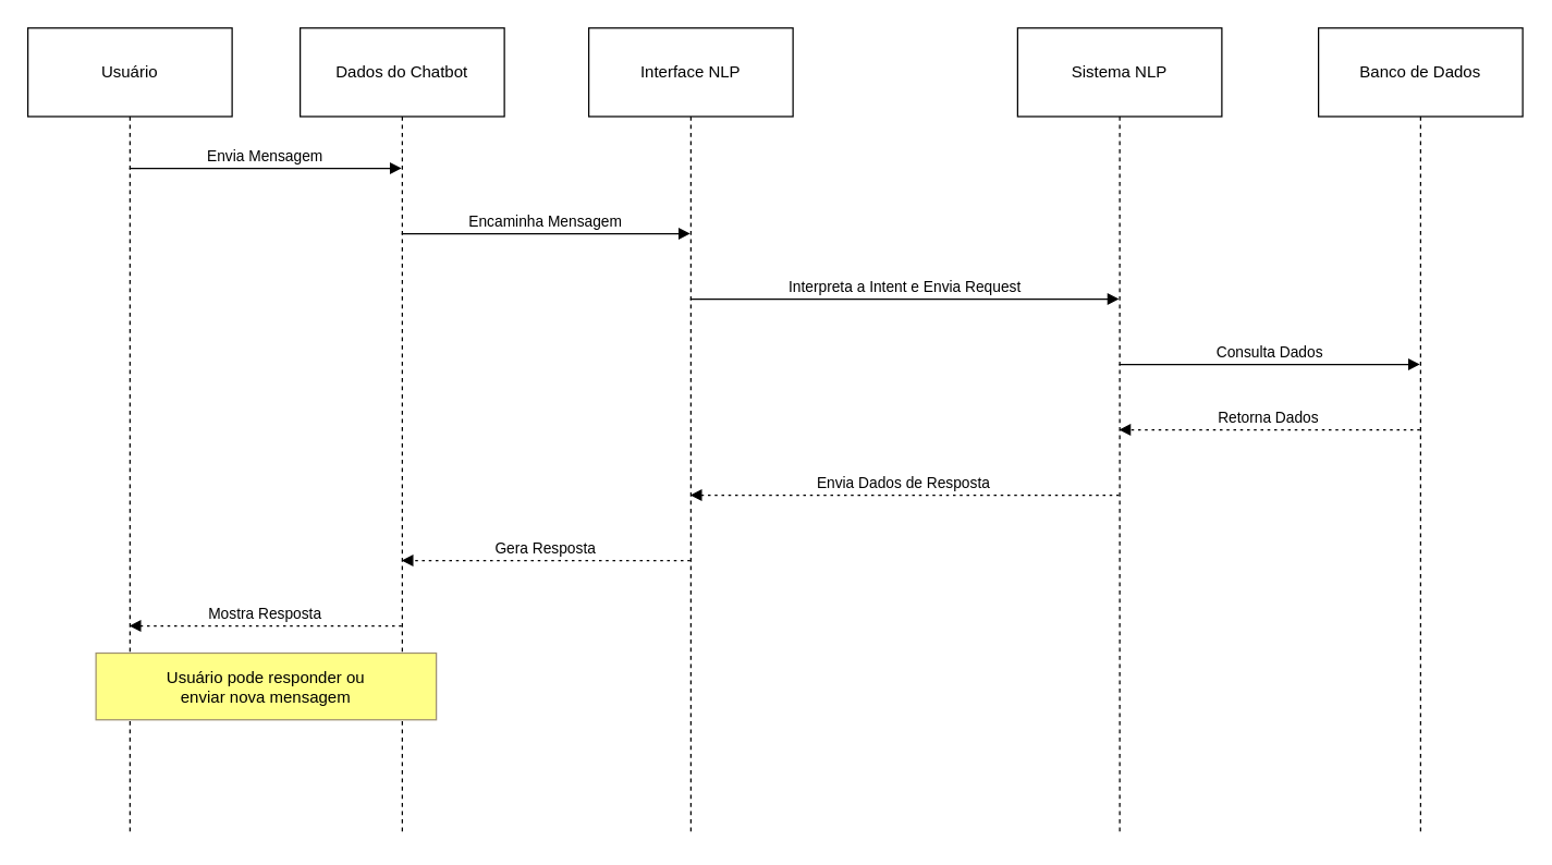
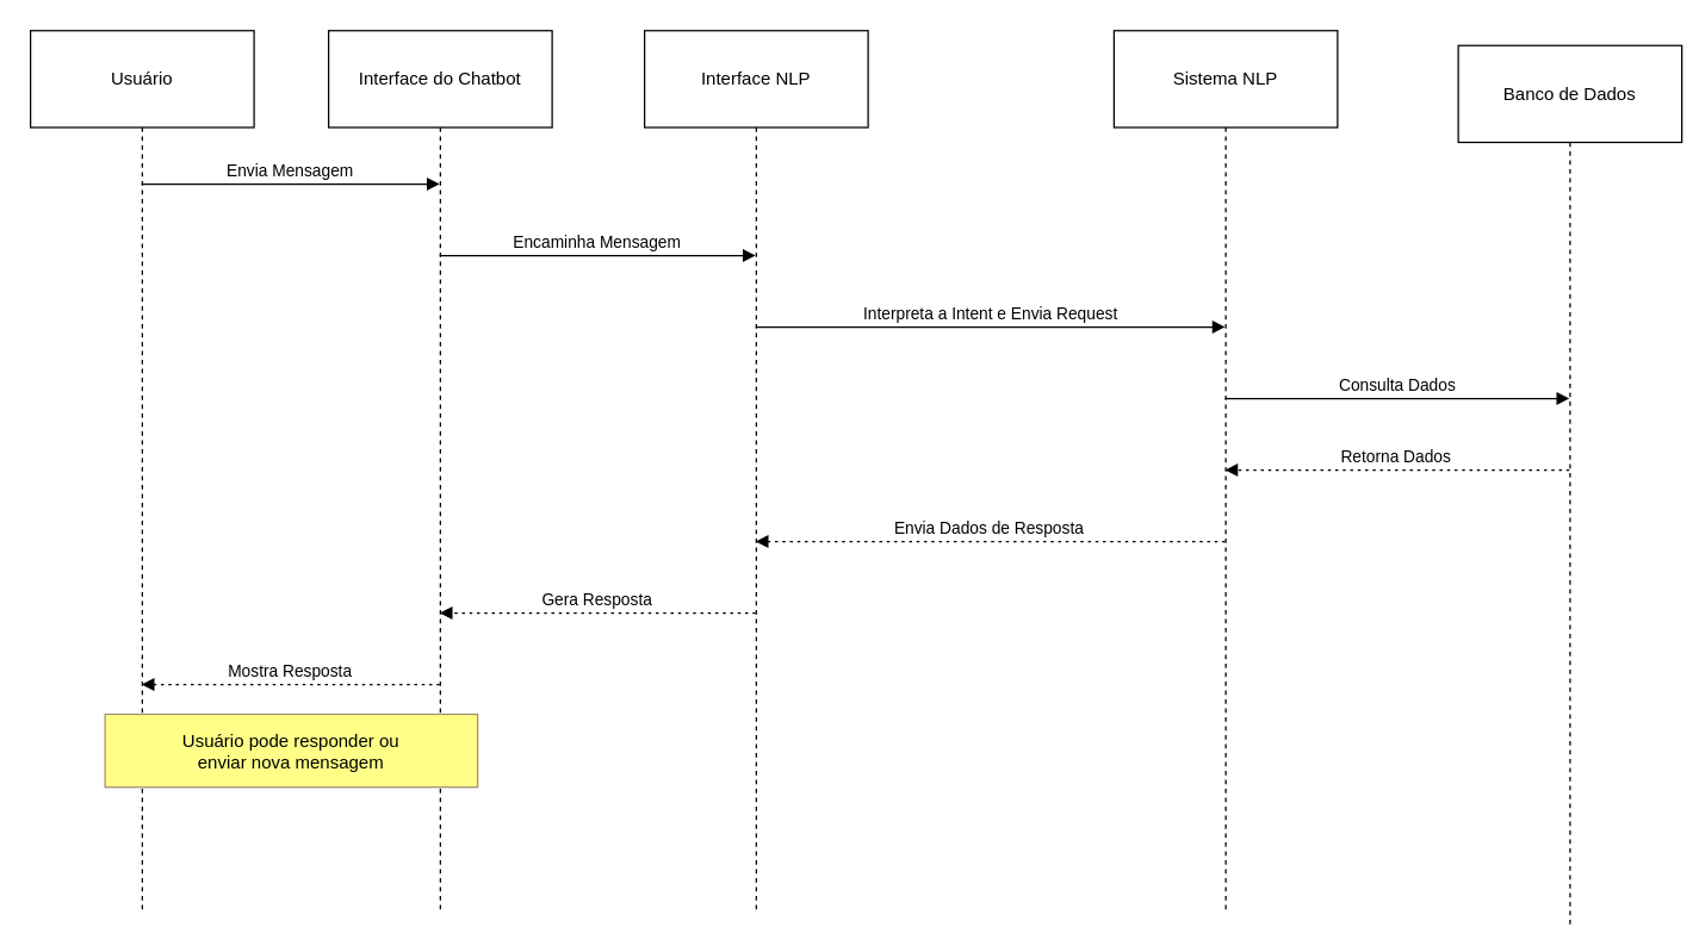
  <mxCell id="0" />
  <mxCell id="1" parent="0" />
  <mxCell id="2" value="Usuário" style="shape=umlLifeline;perimeter=lifelinePerimeter;whiteSpace=wrap;container=1;dropTarget=0;collapsible=0;recursiveResize=0;outlineConnect=0;portConstraint=eastwest;newEdgeStyle={&quot;edgeStyle&quot;:&quot;elbowEdgeStyle&quot;,&quot;elbow&quot;:&quot;vertical&quot;,&quot;curved&quot;:0,&quot;rounded&quot;:0};size=65;" vertex="1" parent="1"><mxGeometry x="20" y="20" width="150" height="593" as="geometry" /></mxCell>
- <mxCell id="3" value="Dados do Chatbot" style="shape=umlLifeline;perimeter=lifelinePerimeter;whiteSpace=wrap;container=1;dropTarget=0;collapsible=0;recursiveResize=0;outlineConnect=0;portConstraint=eastwest;newEdgeStyle={&quot;edgeStyle&quot;:&quot;elbowEdgeStyle&quot;,&quot;elbow&quot;:&quot;vertical&quot;,&quot;curved&quot;:0,&quot;rounded&quot;:0};size=65;" vertex="1" parent="1"><mxGeometry x="220" y="20" width="150" height="593" as="geometry" /></mxCell>
+ <mxCell id="3" value="Interface do Chatbot" style="shape=umlLifeline;perimeter=lifelinePerimeter;whiteSpace=wrap;container=1;dropTarget=0;collapsible=0;recursiveResize=0;outlineConnect=0;portConstraint=eastwest;newEdgeStyle={&quot;edgeStyle&quot;:&quot;elbowEdgeStyle&quot;,&quot;elbow&quot;:&quot;vertical&quot;,&quot;curved&quot;:0,&quot;rounded&quot;:0};size=65;" vertex="1" parent="1"><mxGeometry x="220" y="20" width="150" height="593" as="geometry" /></mxCell>
  <mxCell id="4" value="Interface NLP" style="shape=umlLifeline;perimeter=lifelinePerimeter;whiteSpace=wrap;container=1;dropTarget=0;collapsible=0;recursiveResize=0;outlineConnect=0;portConstraint=eastwest;newEdgeStyle={&quot;edgeStyle&quot;:&quot;elbowEdgeStyle&quot;,&quot;elbow&quot;:&quot;vertical&quot;,&quot;curved&quot;:0,&quot;rounded&quot;:0};size=65;" vertex="1" parent="1"><mxGeometry x="432" y="20" width="150" height="593" as="geometry" /></mxCell>
  <mxCell id="5" value="Sistema NLP" style="shape=umlLifeline;perimeter=lifelinePerimeter;whiteSpace=wrap;container=1;dropTarget=0;collapsible=0;recursiveResize=0;outlineConnect=0;portConstraint=eastwest;newEdgeStyle={&quot;edgeStyle&quot;:&quot;elbowEdgeStyle&quot;,&quot;elbow&quot;:&quot;vertical&quot;,&quot;curved&quot;:0,&quot;rounded&quot;:0};size=65;" vertex="1" parent="1"><mxGeometry x="747" y="20" width="150" height="593" as="geometry" /></mxCell>
- <mxCell id="6" value="Banco de Dados" style="shape=umlLifeline;perimeter=lifelinePerimeter;whiteSpace=wrap;container=1;dropTarget=0;collapsible=0;recursiveResize=0;outlineConnect=0;portConstraint=eastwest;newEdgeStyle={&quot;edgeStyle&quot;:&quot;elbowEdgeStyle&quot;,&quot;elbow&quot;:&quot;vertical&quot;,&quot;curved&quot;:0,&quot;rounded&quot;:0};size=65;" vertex="1" parent="1"><mxGeometry x="968" y="20" width="150" height="593" as="geometry" /></mxCell>
+ <mxCell id="6" value="Banco de Dados" style="shape=umlLifeline;perimeter=lifelinePerimeter;whiteSpace=wrap;container=1;dropTarget=0;collapsible=0;recursiveResize=0;outlineConnect=0;portConstraint=eastwest;newEdgeStyle={&quot;edgeStyle&quot;:&quot;elbowEdgeStyle&quot;,&quot;elbow&quot;:&quot;vertical&quot;,&quot;curved&quot;:0,&quot;rounded&quot;:0};size=65;" vertex="1" parent="1"><mxGeometry x="978" y="30" width="150" height="593" as="geometry" /></mxCell>
  <mxCell id="7" value="Envia Mensagem" style="verticalAlign=bottom;edgeStyle=elbowEdgeStyle;elbow=vertical;curved=0;rounded=0;endArrow=block;" edge="1" parent="1" source="2" target="3"><mxGeometry relative="1" as="geometry"><Array as="points"><mxPoint x="204" y="123" /></Array></mxGeometry></mxCell>
  <mxCell id="8" value="Encaminha Mensagem" style="verticalAlign=bottom;edgeStyle=elbowEdgeStyle;elbow=vertical;curved=0;rounded=0;endArrow=block;" edge="1" parent="1" source="3" target="4"><mxGeometry relative="1" as="geometry"><Array as="points"><mxPoint x="410" y="171" /></Array></mxGeometry></mxCell>
  <mxCell id="9" value="Interpreta a Intent e Envia Request" style="verticalAlign=bottom;edgeStyle=elbowEdgeStyle;elbow=vertical;curved=0;rounded=0;endArrow=block;" edge="1" parent="1" source="4" target="5"><mxGeometry relative="1" as="geometry"><Array as="points"><mxPoint x="673" y="219" /></Array></mxGeometry></mxCell>
  <mxCell id="10" value="Consulta Dados" style="verticalAlign=bottom;edgeStyle=elbowEdgeStyle;elbow=vertical;curved=0;rounded=0;endArrow=block;" edge="1" parent="1" source="5" target="6"><mxGeometry relative="1" as="geometry"><Array as="points"><mxPoint x="941" y="267" /></Array></mxGeometry></mxCell>
  <mxCell id="11" value="Retorna Dados" style="verticalAlign=bottom;edgeStyle=elbowEdgeStyle;elbow=vertical;curved=0;rounded=0;dashed=1;dashPattern=2 3;endArrow=block;" edge="1" parent="1" source="6" target="5"><mxGeometry relative="1" as="geometry"><Array as="points"><mxPoint x="944" y="315" /></Array></mxGeometry></mxCell>
  <mxCell id="12" value="Envia Dados de Resposta" style="verticalAlign=bottom;edgeStyle=elbowEdgeStyle;elbow=vertical;curved=0;rounded=0;dashed=1;dashPattern=2 3;endArrow=block;" edge="1" parent="1" source="5" target="4"><mxGeometry relative="1" as="geometry"><Array as="points"><mxPoint x="676" y="363" /></Array></mxGeometry></mxCell>
  <mxCell id="13" value="Gera Resposta" style="verticalAlign=bottom;edgeStyle=elbowEdgeStyle;elbow=vertical;curved=0;rounded=0;dashed=1;dashPattern=2 3;endArrow=block;" edge="1" parent="1" source="4" target="3"><mxGeometry relative="1" as="geometry"><Array as="points"><mxPoint x="413" y="411" /></Array></mxGeometry></mxCell>
  <mxCell id="14" value="Mostra Resposta" style="verticalAlign=bottom;edgeStyle=elbowEdgeStyle;elbow=horizontal;curved=0;rounded=0;dashed=1;dashPattern=2 3;endArrow=block;" edge="1" parent="1" source="3" target="2"><mxGeometry relative="1" as="geometry"><Array as="points"><mxPoint x="207" y="459" /></Array></mxGeometry></mxCell>
  <mxCell id="15" value="Usuário pode responder ou&#10;enviar nova mensagem" style="fillColor=#ffff88;strokeColor=#9E916F;" vertex="1" parent="1"><mxGeometry x="70" y="479" width="250" height="49" as="geometry" /></mxCell>
